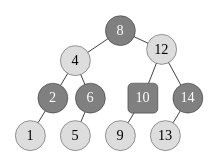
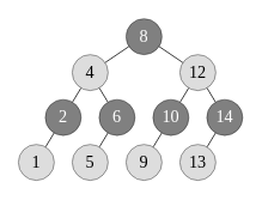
  <mxCell id="0" />
  <mxCell id="1" parent="0" />
  <mxCell id="2" value="8" style="ellipse;whiteSpace=wrap;html=1;fontFamily=Times New Roman;fontSize=19;fontStyle=0;strokeWidth=0.5;fillColor=#808080;fontColor=#FFFFFF;strokeColor=default;" parent="1" vertex="1"><mxGeometry x="140" y="20" width="40" height="40" as="geometry" /></mxCell>
  <mxCell id="3" value="4" style="ellipse;whiteSpace=wrap;html=1;fontFamily=Times New Roman;fontSize=19;strokeWidth=0.5;fontStyle=0;strokeColor=default;fillColor=#DDD;" parent="1" vertex="1"><mxGeometry x="80" y="60" width="40" height="40" as="geometry" /></mxCell>
  <mxCell id="4" style="edgeStyle=none;html=1;endArrow=none;endFill=0;strokeWidth=1;fontFamily=Times New Roman;fontStyle=0" parent="1" source="2" target="3" edge="1"><mxGeometry relative="1" as="geometry" /></mxCell>
  <mxCell id="5" value="2" style="ellipse;whiteSpace=wrap;html=1;fontFamily=Times New Roman;fontSize=19;strokeWidth=0.5;fontStyle=0;strokeColor=default;fillColor=#808080;fontColor=#FFFFFF;" parent="1" vertex="1"><mxGeometry x="50" y="110" width="40" height="40" as="geometry" /></mxCell>
  <mxCell id="6" style="edgeStyle=none;html=1;endArrow=none;endFill=0;strokeWidth=1;fontFamily=Times New Roman;fontStyle=0" parent="1" source="3" target="5" edge="1"><mxGeometry relative="1" as="geometry" /></mxCell>
  <mxCell id="7" style="edgeStyle=none;html=1;endArrow=none;endFill=0;strokeWidth=1;fontFamily=Times New Roman;fontStyle=0" parent="1" source="8" target="22" edge="1"><mxGeometry relative="1" as="geometry" /></mxCell>
- <mxCell id="8" value="6" style="ellipse;whiteSpace=wrap;html=1;fontFamily=Times New Roman;fontSize=19;strokeWidth=0.5;fontStyle=0;strokeColor=default;fillColor=#808080;fontColor=#FFFFFF;" parent="1" vertex="1"><mxGeometry x="100" y="110" width="40" height="40" as="geometry" /></mxCell>
+ <mxCell id="8" value="6" style="ellipse;whiteSpace=wrap;html=1;fontFamily=Times New Roman;fontSize=19;strokeWidth=0.5;fontStyle=0;strokeColor=default;fillColor=#808080;fontColor=#FFFFFF;" parent="1" vertex="1"><mxGeometry x="110" y="110" width="40" height="40" as="geometry" /></mxCell>
  <mxCell id="9" style="edgeStyle=none;html=1;endArrow=none;endFill=0;strokeWidth=1;fontFamily=Times New Roman;fontStyle=0" parent="1" source="3" target="8" edge="1"><mxGeometry relative="1" as="geometry" /></mxCell>
- <mxCell id="10" value="12" style="ellipse;whiteSpace=wrap;html=1;fontFamily=Times New Roman;fontSize=19;strokeWidth=0.5;fontStyle=0;fillColor=#DDD;strokeColor=default;" parent="1" vertex="1"><mxGeometry x="195" y="45" width="40" height="40" as="geometry" /></mxCell>
+ <mxCell id="10" value="12" style="ellipse;whiteSpace=wrap;html=1;fontFamily=Times New Roman;fontSize=19;strokeWidth=0.5;fontStyle=0;fillColor=#DDD;strokeColor=default;" parent="1" vertex="1"><mxGeometry x="200" y="60" width="40" height="40" as="geometry" /></mxCell>
  <mxCell id="11" style="edgeStyle=none;html=1;endArrow=none;endFill=0;strokeWidth=1;fontFamily=Times New Roman;fontStyle=0" parent="1" source="2" target="10" edge="1"><mxGeometry relative="1" as="geometry" /></mxCell>
  <mxCell id="12" value="9" style="ellipse;whiteSpace=wrap;html=1;fontFamily=Times New Roman;fontSize=19;strokeWidth=0.5;fontStyle=0;strokeColor=default;fillColor=#DDD;" parent="1" vertex="1"><mxGeometry x="140" y="160" width="40" height="40" as="geometry" /></mxCell>
  <mxCell id="13" value="13" style="ellipse;whiteSpace=wrap;html=1;fontFamily=Times New Roman;fontSize=19;strokeWidth=0.5;fontStyle=0;strokeColor=default;fillColor=#DDD;" parent="1" vertex="1"><mxGeometry x="200" y="160" width="40" height="40" as="geometry" /></mxCell>
  <mxCell id="14" style="edgeStyle=none;html=1;endArrow=none;endFill=0;strokeWidth=1;fontFamily=Times New Roman;fontStyle=0" parent="1" source="15" target="12" edge="1"><mxGeometry relative="1" as="geometry" /></mxCell>
- <mxCell id="15" value="10" style="whiteSpace=wrap;html=1;fontFamily=Times New Roman;fontSize=19;strokeWidth=0.5;fillStyle=auto;fillColor=#808080;fontStyle=0;strokeColor=default;fontColor=#FFFFFF;rounded=1;" parent="1" vertex="1"><mxGeometry x="170" y="110" width="40" height="40" as="geometry" /></mxCell>
+ <mxCell id="15" value="10" style="ellipse;whiteSpace=wrap;html=1;fontFamily=Times New Roman;fontSize=19;strokeWidth=0.5;fillStyle=auto;fillColor=#808080;fontStyle=0;strokeColor=default;fontColor=#FFFFFF;" parent="1" vertex="1"><mxGeometry x="170" y="110" width="40" height="40" as="geometry" /></mxCell>
  <mxCell id="16" style="edgeStyle=none;html=1;endArrow=none;endFill=0;strokeWidth=1;fontFamily=Times New Roman;fontStyle=0" parent="1" source="10" target="15" edge="1"><mxGeometry relative="1" as="geometry" /></mxCell>
  <mxCell id="17" style="edgeStyle=none;html=1;endArrow=none;endFill=0;strokeWidth=1;fontFamily=Times New Roman;fontStyle=0" parent="1" source="18" target="13" edge="1"><mxGeometry relative="1" as="geometry" /></mxCell>
  <mxCell id="18" value="14" style="ellipse;whiteSpace=wrap;html=1;fontFamily=Times New Roman;fontSize=19;strokeWidth=0.5;fillStyle=auto;fillColor=#808080;fontStyle=0;strokeColor=default;fontColor=#FFFFFF;" parent="1" vertex="1"><mxGeometry x="230" y="110" width="40" height="40" as="geometry" /></mxCell>
  <mxCell id="19" style="edgeStyle=none;html=1;endArrow=none;endFill=0;strokeWidth=1;fontFamily=Times New Roman;fontStyle=0" parent="1" source="10" target="18" edge="1"><mxGeometry relative="1" as="geometry" /></mxCell>
  <mxCell id="20" value="1" style="ellipse;whiteSpace=wrap;html=1;fontFamily=Times New Roman;fontSize=19;strokeWidth=0.5;fillStyle=auto;fillColor=#DDD;fontStyle=0;strokeColor=default;" parent="1" vertex="1"><mxGeometry x="20" y="160" width="40" height="40" as="geometry" /></mxCell>
  <mxCell id="21" style="edgeStyle=none;html=1;endArrow=none;endFill=0;strokeWidth=1;fontFamily=Times New Roman;fontStyle=0" parent="1" source="5" target="20" edge="1"><mxGeometry relative="1" as="geometry" /></mxCell>
  <mxCell id="22" value="5" style="ellipse;whiteSpace=wrap;html=1;fontFamily=Times New Roman;fontSize=19;strokeWidth=0.5;fillStyle=auto;fillColor=#DDD;fontStyle=0;strokeColor=default;" parent="1" vertex="1"><mxGeometry x="80" y="160" width="40" height="40" as="geometry" /></mxCell>
